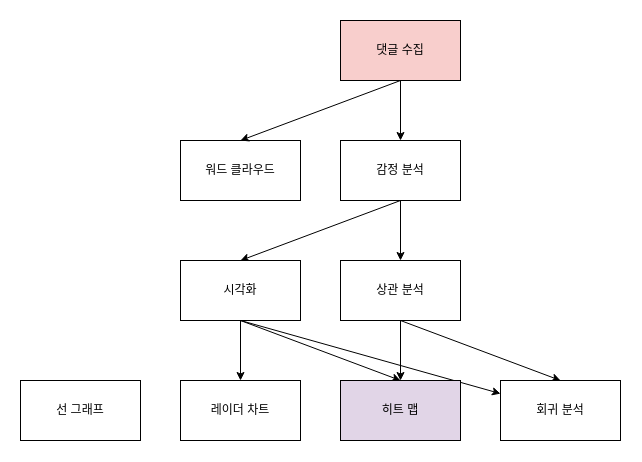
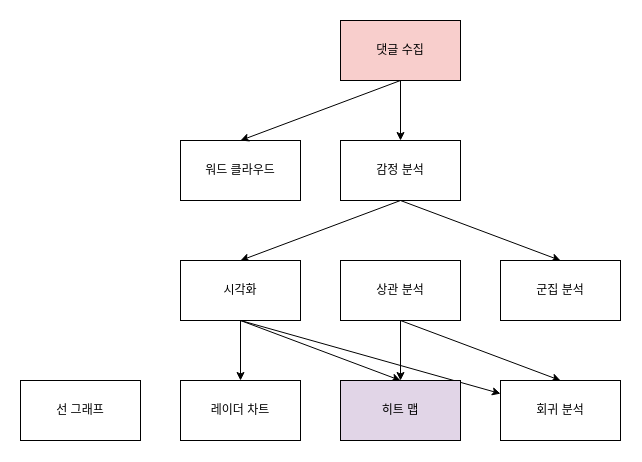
  <mxCell id="0" />
  <mxCell id="1" parent="0" />
  <mxCell id="2" style="edgeStyle=none;html=1;exitX=0.5;exitY=1;exitDx=0;exitDy=0;entryX=0.5;entryY=0;entryDx=0;entryDy=0;" parent="1" source="5" target="14" edge="1"><mxGeometry relative="1" as="geometry" /></mxCell>
- <mxCell id="4" style="edgeStyle=none;html=1;exitX=0.5;exitY=1;exitDx=0;exitDy=0;entryX=0.5;entryY=0;entryDx=0;entryDy=0;" parent="1" source="5" target="17" edge="1"><mxGeometry relative="1" as="geometry" /></mxCell>
+ <mxCell id="3" style="edgeStyle=none;html=1;exitX=0.5;exitY=1;exitDx=0;exitDy=0;entryX=0.5;entryY=0;entryDx=0;entryDy=0;" parent="1" source="5" target="10" edge="1"><mxGeometry relative="1" as="geometry" /></mxCell>
  <mxCell id="5" value="감정 분석" style="rounded=0;whiteSpace=wrap;html=1;" parent="1" vertex="1"><mxGeometry x="340" y="140" width="120" height="60" as="geometry" /></mxCell>
  <mxCell id="6" value="워드 클라우드" style="rounded=0;whiteSpace=wrap;html=1;" parent="1" vertex="1"><mxGeometry x="180" y="140" width="120" height="60" as="geometry" /></mxCell>
  <mxCell id="7" style="edgeStyle=none;html=1;exitX=0.5;exitY=1;exitDx=0;exitDy=0;entryX=0.5;entryY=0;entryDx=0;entryDy=0;" parent="1" source="9" target="5" edge="1"><mxGeometry relative="1" as="geometry" /></mxCell>
  <mxCell id="8" style="edgeStyle=none;html=1;exitX=0.5;exitY=1;exitDx=0;exitDy=0;entryX=0.5;entryY=0;entryDx=0;entryDy=0;" parent="1" source="9" target="6" edge="1"><mxGeometry relative="1" as="geometry" /></mxCell>
  <mxCell id="9" value="댓글 수집" style="rounded=0;whiteSpace=wrap;html=1;fillColor=#f8cecc;" parent="1" vertex="1"><mxGeometry x="340" y="20" width="120" height="60" as="geometry" /></mxCell>
+ <mxCell id="10" value="군집 분석" style="rounded=0;whiteSpace=wrap;html=1;" parent="1" vertex="1"><mxGeometry x="500" y="260" width="120" height="60" as="geometry" /></mxCell>
  <mxCell id="11" value="" style="edgeStyle=none;html=1;" parent="1" source="14" target="19" edge="1"><mxGeometry relative="1" as="geometry" /></mxCell>
  <mxCell id="12" style="edgeStyle=none;html=1;exitX=0.5;exitY=1;exitDx=0;exitDy=0;" parent="1" source="14" target="18" edge="1"><mxGeometry relative="1" as="geometry" /></mxCell>
  <mxCell id="13" style="edgeStyle=none;html=1;exitX=0.5;exitY=1;exitDx=0;exitDy=0;entryX=0.5;entryY=0;entryDx=0;entryDy=0;" edge="1" parent="1" source="14" target="21"><mxGeometry relative="1" as="geometry" /></mxCell>
  <mxCell id="14" value="시각화" style="rounded=0;whiteSpace=wrap;html=1;" parent="1" vertex="1"><mxGeometry x="180" y="260" width="120" height="60" as="geometry" /></mxCell>
  <mxCell id="15" style="edgeStyle=none;html=1;exitX=0.5;exitY=1;exitDx=0;exitDy=0;entryX=0.5;entryY=0;entryDx=0;entryDy=0;" edge="1" parent="1" source="17" target="21"><mxGeometry relative="1" as="geometry" /></mxCell>
  <mxCell id="16" style="edgeStyle=none;html=1;exitX=0.5;exitY=1;exitDx=0;exitDy=0;entryX=0.5;entryY=0;entryDx=0;entryDy=0;" edge="1" parent="1" source="17" target="18"><mxGeometry relative="1" as="geometry" /></mxCell>
  <mxCell id="17" value="상관 분석" style="rounded=0;whiteSpace=wrap;html=1;" parent="1" vertex="1"><mxGeometry x="340" y="260" width="120" height="60" as="geometry" /></mxCell>
  <mxCell id="18" value="회귀 분석" style="rounded=0;whiteSpace=wrap;html=1;" parent="1" vertex="1"><mxGeometry x="500" y="380" width="120" height="60" as="geometry" /></mxCell>
  <mxCell id="19" value="레이더 차트" style="rounded=0;whiteSpace=wrap;html=1;" parent="1" vertex="1"><mxGeometry x="180" y="380" width="120" height="60" as="geometry" /></mxCell>
  <mxCell id="20" value="선 그래프" style="rounded=0;whiteSpace=wrap;html=1;" parent="1" vertex="1"><mxGeometry x="20" y="380" width="120" height="60" as="geometry" /></mxCell>
  <mxCell id="21" value="히트 맵" style="rounded=0;whiteSpace=wrap;html=1;fillColor=#e1d5e7;" vertex="1" parent="1"><mxGeometry x="340" y="380" width="120" height="60" as="geometry" /></mxCell>
